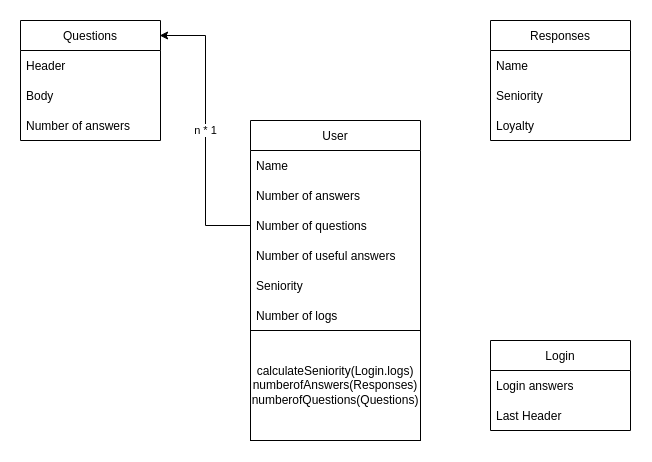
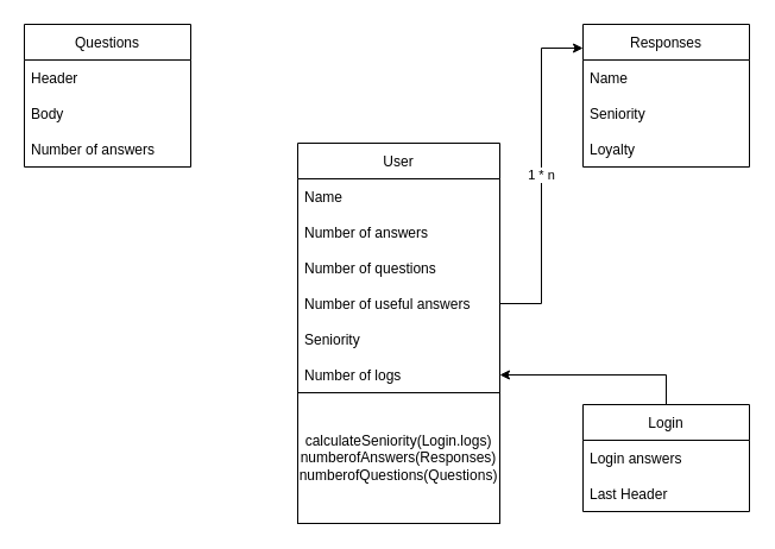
  <mxCell id="0" />
  <mxCell id="1" parent="0" />
+ <mxCell id="2" value="1 * n" style="edgeStyle=orthogonalEdgeStyle;rounded=0;orthogonalLoop=1;jettySize=auto;html=1;entryX=0;entryY=0.167;entryDx=0;entryDy=0;entryPerimeter=0;exitX=1;exitY=0.5;exitDx=0;exitDy=0;" parent="1" source="7" target="18" edge="1"><mxGeometry relative="1" as="geometry" /></mxCell>
  <mxCell id="3" value="User" style="swimlane;fontStyle=0;childLayout=stackLayout;horizontal=1;startSize=30;horizontalStack=0;resizeParent=1;resizeParentMax=0;resizeLast=0;collapsible=1;marginBottom=0;" parent="1" vertex="1"><mxGeometry x="250" y="120" width="170" height="210" as="geometry" /></mxCell>
  <mxCell id="4" value="Name" style="text;strokeColor=none;fillColor=none;align=left;verticalAlign=middle;spacingLeft=4;spacingRight=4;overflow=hidden;points=[[0,0.5],[1,0.5]];portConstraint=eastwest;rotatable=0;" parent="3" vertex="1"><mxGeometry y="30" width="170" height="30" as="geometry" /></mxCell>
  <mxCell id="5" value="Number of answers" style="text;strokeColor=none;fillColor=none;align=left;verticalAlign=middle;spacingLeft=4;spacingRight=4;overflow=hidden;points=[[0,0.5],[1,0.5]];portConstraint=eastwest;rotatable=0;" parent="3" vertex="1"><mxGeometry y="60" width="170" height="30" as="geometry" /></mxCell>
  <mxCell id="6" value="Number of questions" style="text;strokeColor=none;fillColor=none;align=left;verticalAlign=middle;spacingLeft=4;spacingRight=4;overflow=hidden;points=[[0,0.5],[1,0.5]];portConstraint=eastwest;rotatable=0;" parent="3" vertex="1"><mxGeometry y="90" width="170" height="30" as="geometry" /></mxCell>
  <mxCell id="7" value="Number of useful answers" style="text;strokeColor=none;fillColor=none;align=left;verticalAlign=middle;spacingLeft=4;spacingRight=4;overflow=hidden;points=[[0,0.5],[1,0.5]];portConstraint=eastwest;rotatable=0;" parent="3" vertex="1"><mxGeometry y="120" width="170" height="30" as="geometry" /></mxCell>
  <mxCell id="8" value="Seniority" style="text;strokeColor=none;fillColor=none;align=left;verticalAlign=middle;spacingLeft=4;spacingRight=4;overflow=hidden;points=[[0,0.5],[1,0.5]];portConstraint=eastwest;rotatable=0;" vertex="1" parent="3"><mxGeometry y="150" width="170" height="30" as="geometry" /></mxCell>
  <mxCell id="9" value="Number of logs" style="text;strokeColor=none;fillColor=none;align=left;verticalAlign=middle;spacingLeft=4;spacingRight=4;overflow=hidden;points=[[0,0.5],[1,0.5]];portConstraint=eastwest;rotatable=0;" parent="3" vertex="1"><mxGeometry y="180" width="170" height="30" as="geometry" /></mxCell>
  <mxCell id="10" value="Questions" style="swimlane;fontStyle=0;childLayout=stackLayout;horizontal=1;startSize=30;horizontalStack=0;resizeParent=1;resizeParentMax=0;resizeLast=0;collapsible=1;marginBottom=0;" parent="1" vertex="1"><mxGeometry x="20" y="20" width="140" height="120" as="geometry" /></mxCell>
  <mxCell id="11" value="Header" style="text;strokeColor=none;fillColor=none;align=left;verticalAlign=middle;spacingLeft=4;spacingRight=4;overflow=hidden;points=[[0,0.5],[1,0.5]];portConstraint=eastwest;rotatable=0;" parent="10" vertex="1"><mxGeometry y="30" width="140" height="30" as="geometry" /></mxCell>
  <mxCell id="12" value="Body" style="text;strokeColor=none;fillColor=none;align=left;verticalAlign=middle;spacingLeft=4;spacingRight=4;overflow=hidden;points=[[0,0.5],[1,0.5]];portConstraint=eastwest;rotatable=0;" parent="10" vertex="1"><mxGeometry y="60" width="140" height="30" as="geometry" /></mxCell>
  <mxCell id="13" value="Number of answers" style="text;strokeColor=none;fillColor=none;align=left;verticalAlign=middle;spacingLeft=4;spacingRight=4;overflow=hidden;points=[[0,0.5],[1,0.5]];portConstraint=eastwest;rotatable=0;" parent="10" vertex="1"><mxGeometry y="90" width="140" height="30" as="geometry" /></mxCell>
+ <mxCell id="14" value="" style="edgeStyle=orthogonalEdgeStyle;rounded=0;orthogonalLoop=1;jettySize=auto;html=1;entryX=1;entryY=0.5;entryDx=0;entryDy=0;" parent="1" source="15" target="9" edge="1"><mxGeometry relative="1" as="geometry" /></mxCell>
  <mxCell id="15" value="Login" style="swimlane;fontStyle=0;childLayout=stackLayout;horizontal=1;startSize=30;horizontalStack=0;resizeParent=1;resizeParentMax=0;resizeLast=0;collapsible=1;marginBottom=0;" parent="1" vertex="1"><mxGeometry x="490" y="340" width="140" height="90" as="geometry" /></mxCell>
  <mxCell id="16" value="Login answers" style="text;strokeColor=none;fillColor=none;align=left;verticalAlign=middle;spacingLeft=4;spacingRight=4;overflow=hidden;points=[[0,0.5],[1,0.5]];portConstraint=eastwest;rotatable=0;" parent="15" vertex="1"><mxGeometry y="30" width="140" height="30" as="geometry" /></mxCell>
  <mxCell id="17" value="Last Header" style="text;strokeColor=none;fillColor=none;align=left;verticalAlign=middle;spacingLeft=4;spacingRight=4;overflow=hidden;points=[[0,0.5],[1,0.5]];portConstraint=eastwest;rotatable=0;" parent="15" vertex="1"><mxGeometry y="60" width="140" height="30" as="geometry" /></mxCell>
  <mxCell id="18" value="Responses" style="swimlane;fontStyle=0;childLayout=stackLayout;horizontal=1;startSize=30;horizontalStack=0;resizeParent=1;resizeParentMax=0;resizeLast=0;collapsible=1;marginBottom=0;" parent="1" vertex="1"><mxGeometry x="490" y="20" width="140" height="120" as="geometry" /></mxCell>
  <mxCell id="19" value="Name" style="text;strokeColor=none;fillColor=none;align=left;verticalAlign=middle;spacingLeft=4;spacingRight=4;overflow=hidden;points=[[0,0.5],[1,0.5]];portConstraint=eastwest;rotatable=0;" parent="18" vertex="1"><mxGeometry y="30" width="140" height="30" as="geometry" /></mxCell>
  <mxCell id="20" value="Seniority" style="text;strokeColor=none;fillColor=none;align=left;verticalAlign=middle;spacingLeft=4;spacingRight=4;overflow=hidden;points=[[0,0.5],[1,0.5]];portConstraint=eastwest;rotatable=0;" parent="18" vertex="1"><mxGeometry y="60" width="140" height="30" as="geometry" /></mxCell>
  <mxCell id="21" value="Loyalty" style="text;strokeColor=none;fillColor=none;align=left;verticalAlign=middle;spacingLeft=4;spacingRight=4;overflow=hidden;points=[[0,0.5],[1,0.5]];portConstraint=eastwest;rotatable=0;" parent="18" vertex="1"><mxGeometry y="90" width="140" height="30" as="geometry" /></mxCell>
- <mxCell id="22" value="n * 1" style="edgeStyle=orthogonalEdgeStyle;rounded=0;orthogonalLoop=1;jettySize=auto;html=1;entryX=0.994;entryY=0.125;entryDx=0;entryDy=0;entryPerimeter=0;exitX=0;exitY=0.5;exitDx=0;exitDy=0;" parent="1" source="6" target="10" edge="1"><mxGeometry relative="1" as="geometry" /></mxCell>
  <mxCell id="23" value="calculateSeniority(Login.logs)&lt;br&gt;numberofAnswers(Responses)&lt;br&gt;numberofQuestions(Questions)" style="rounded=0;whiteSpace=wrap;html=1;" parent="1" vertex="1"><mxGeometry x="250" y="330" width="170" height="110" as="geometry" /></mxCell>
